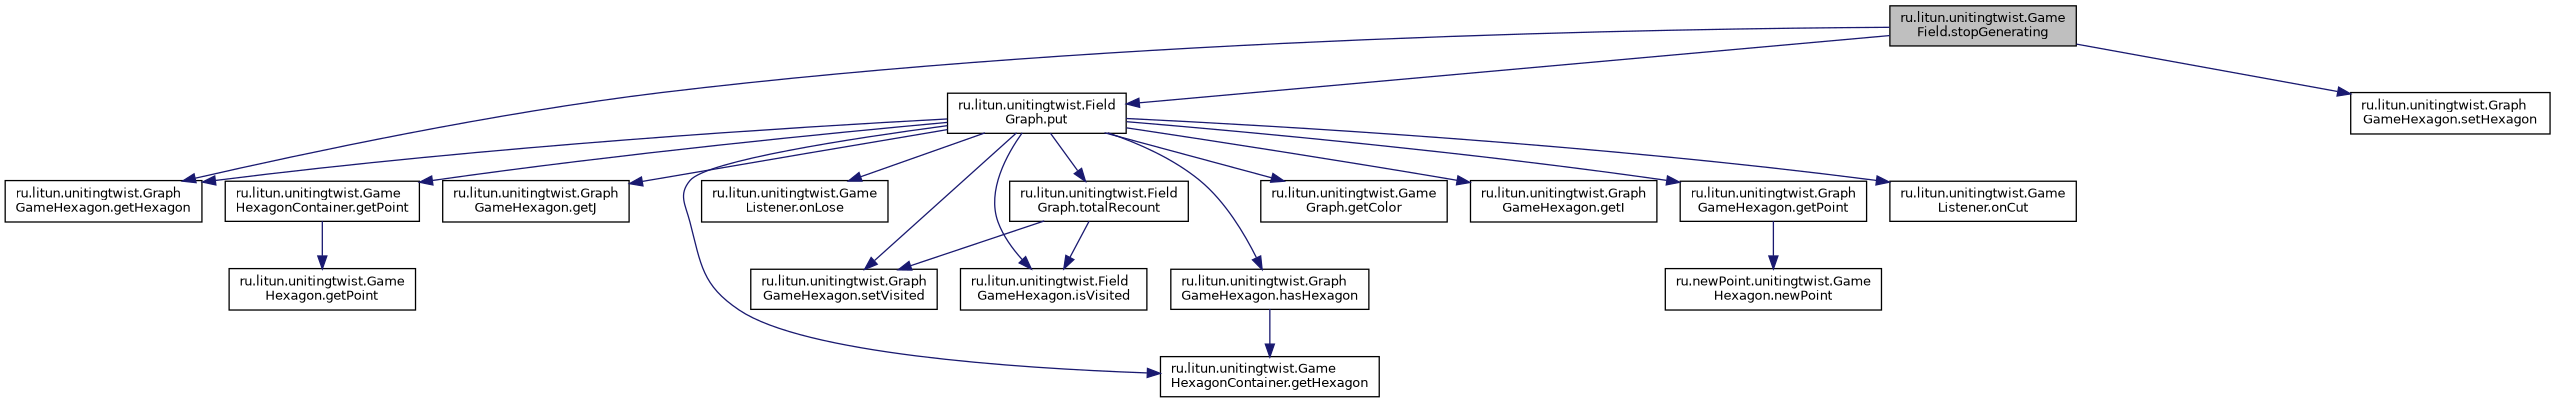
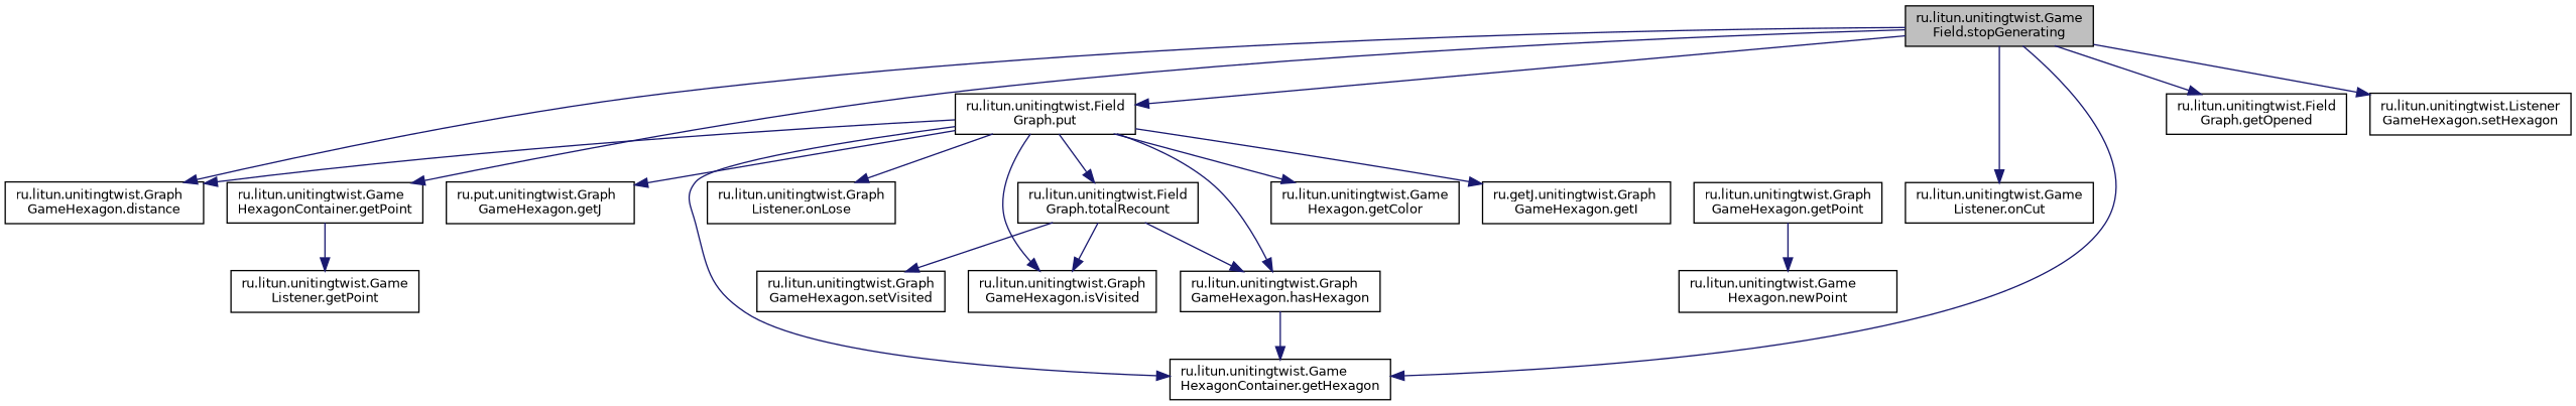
  digraph {
    rankdir=TB
    node [color=black fillcolor=white fontname=Helvetica fontsize=10 shape=record style=filled]
    edge [color=midnightblue fontname=Helvetica fontsize=10 labelfontname=Helvetica labelfontsize=10 style=solid]
    n1 [fillcolor=grey75 fontcolor=black height=0.2 label="ru.litun.unitingtwist.Game\lField.stopGenerating" width=0.4]
-   n2 [height=0.2 label="ru.litun.unitingtwist.Graph\lGameHexagon.getHexagon" width=0.4]
+   n2 [height=0.2 label="ru.litun.unitingtwist.Graph\lGameHexagon.distance" width=0.4]
    n3 [height=0.2 label="ru.litun.unitingtwist.Game\lHexagonContainer.getPoint" width=0.4]
-   n5 [height=0.2 label="ru.litun.unitingtwist.Graph\lGameHexagon.setHexagon" width=0.4]
+   n4 [height=0.2 label="ru.litun.unitingtwist.Field\lGraph.getOpened" width=0.4]
+   n5 [height=0.2 label="ru.litun.unitingtwist.Listener\lGameHexagon.setHexagon" width=0.4]
    n6 [height=0.2 label="ru.litun.unitingtwist.Game\lHexagonContainer.getHexagon" width=0.4]
    n7 [height=0.2 label="ru.litun.unitingtwist.Field\lGraph.put" width=0.4]
-   n8 [height=0.2 label="ru.litun.unitingtwist.Game\lHexagon.getPoint" width=0.4]
-   n9 [height=0.2 label="ru.litun.unitingtwist.Game\lGraph.getColor" width=0.4]
-   n10 [height=0.2 label="ru.litun.unitingtwist.Field\lGameHexagon.isVisited" width=0.4]
+   n8 [height=0.2 label="ru.litun.unitingtwist.Game\lListener.getPoint" width=0.4]
+   n9 [height=0.2 label="ru.litun.unitingtwist.Game\lHexagon.getColor" width=0.4]
+   n10 [height=0.2 label="ru.litun.unitingtwist.Graph\lGameHexagon.isVisited" width=0.4]
    n11 [height=0.2 label="ru.litun.unitingtwist.Graph\lGameHexagon.setVisited" width=0.4]
-   n12 [height=0.2 label="ru.litun.unitingtwist.Graph\lGameHexagon.getI" width=0.4]
-   n13 [height=0.2 label="ru.litun.unitingtwist.Graph\lGameHexagon.getJ" width=0.4]
+   n12 [height=0.2 label="ru.getJ.unitingtwist.Graph\lGameHexagon.getI" width=0.4]
+   n13 [height=0.2 label="ru.put.unitingtwist.Graph\lGameHexagon.getJ" width=0.4]
    n14 [height=0.2 label="ru.litun.unitingtwist.Graph\lGameHexagon.hasHexagon" width=0.4]
    n15 [height=0.2 label="ru.litun.unitingtwist.Game\lListener.onCut" width=0.4]
    n16 [height=0.2 label="ru.litun.unitingtwist.Graph\lGameHexagon.getPoint" width=0.4]
-   n17 [height=0.2 label="ru.litun.unitingtwist.Game\lListener.onLose" width=0.4]
+   n17 [height=0.2 label="ru.litun.unitingtwist.Graph\lListener.onLose" width=0.4]
    n18 [height=0.2 label="ru.litun.unitingtwist.Field\lGraph.totalRecount" width=0.4]
-   n19 [height=0.2 label="ru.newPoint.unitingtwist.Game\lHexagon.newPoint" width=0.4]
+   n19 [height=0.2 label="ru.litun.unitingtwist.Game\lHexagon.newPoint" width=0.4]
    n1 -> n2
-   n7 -> n3
+   n1 -> n3
+   n1 -> n4
    n1 -> n5
+   n1 -> n6
    n1 -> n7
    n3 -> n8
    n7 -> n2
    n7 -> n6
    n7 -> n9
    n7 -> n10
-   n7 -> n11
    n7 -> n12
    n7 -> n13
    n7 -> n14
-   n7 -> n15
-   n7 -> n16
+   n1 -> n15
    n7 -> n17
    n7 -> n18
    n14 -> n6
    n16 -> n19
    n18 -> n10
    n18 -> n11
+   n18 -> n14
  }
